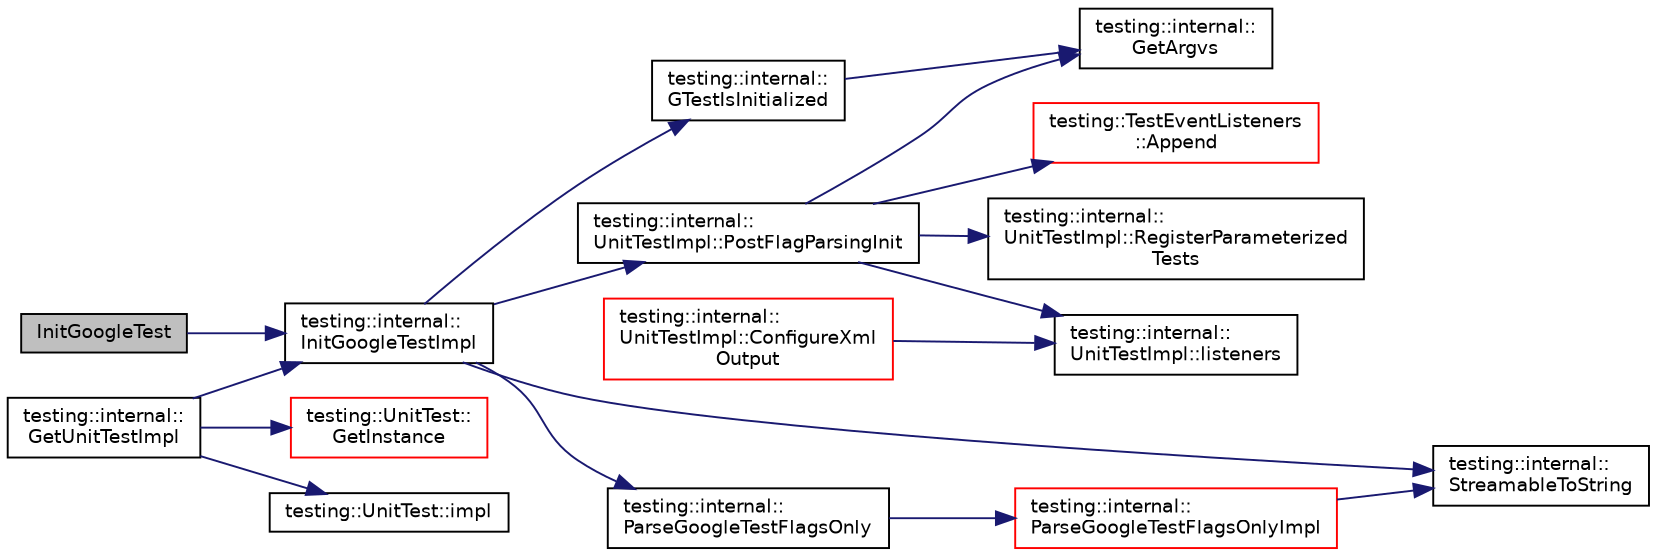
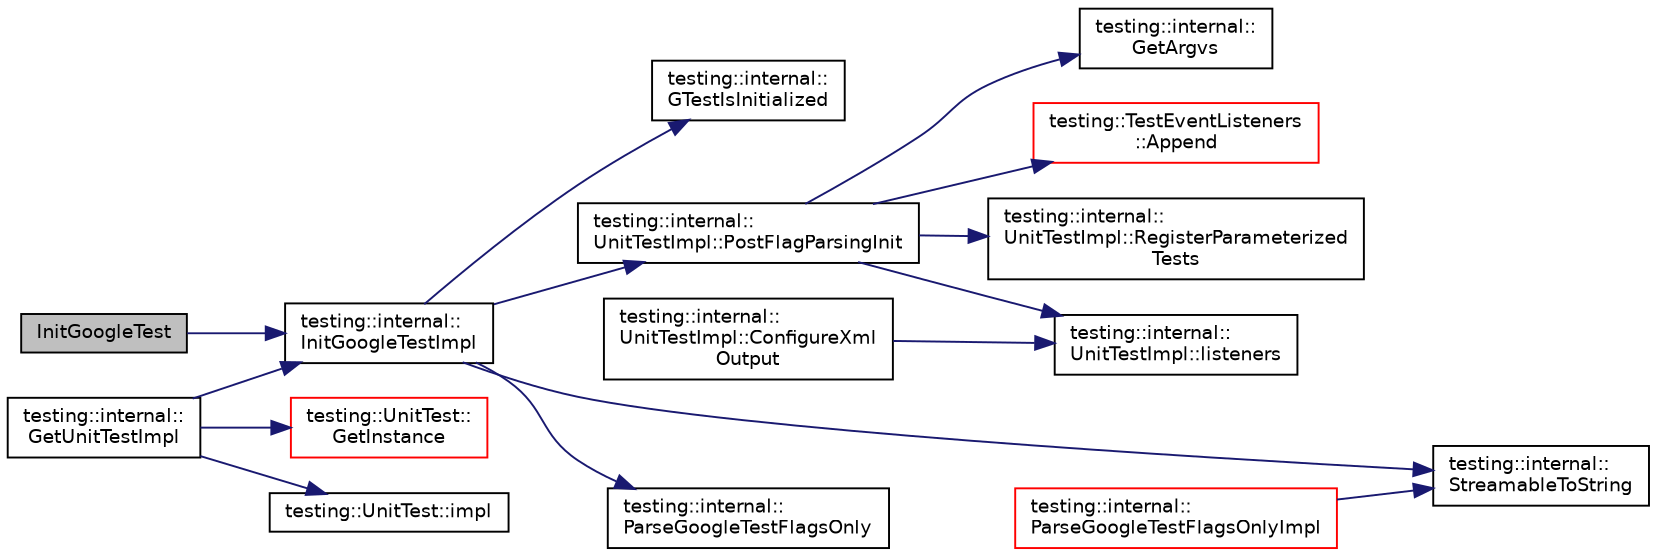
  digraph {
    rankdir=LR
    node [color=black fontname=Helvetica fontsize=10 shape=record]
    edge [color=midnightblue fontname=Helvetica fontsize=10 labelfontname=Helvetica labelfontsize=10 style=solid]
    n1 [fillcolor=grey75 fontcolor=black height=0.2 label=InitGoogleTest style=filled width=0.4]
    n2 [height=0.2 label="testing::internal::\lInitGoogleTestImpl" width=0.4]
    n3 [height=0.2 label="testing::internal::\lGTestIsInitialized" width=0.4]
    n4 [height=0.2 label="testing::internal::\lParseGoogleTestFlagsOnly" width=0.4]
    n5 [height=0.2 label="testing::internal::\lStreamableToString" width=0.4]
    n6 [height=0.2 label="testing::internal::\lUnitTestImpl::PostFlagParsingInit" width=0.4]
    n7 [height=0.2 label="testing::internal::\lGetUnitTestImpl" width=0.4]
    n8 [color=red height=0.2 label="testing::UnitTest::\lGetInstance" width=0.4]
    n9 [height=0.2 label="testing::UnitTest::impl" width=0.4]
    n10 [height=0.2 label="testing::internal::\lGetArgvs" width=0.4]
    n11 [color=red height=0.2 label="testing::internal::\lParseGoogleTestFlagsOnlyImpl" width=0.4]
    n12 [color=red height=0.2 label="testing::TestEventListeners\l::Append" width=0.4]
    n13 [height=0.2 label="testing::internal::\lUnitTestImpl::listeners" width=0.4]
    n14 [height=0.2 label="testing::internal::\lUnitTestImpl::RegisterParameterized\lTests" width=0.4]
-   n15 [color=red height=0.2 label="testing::internal::\lUnitTestImpl::ConfigureXml\lOutput" width=0.4]
+   n15 [height=0.2 label="testing::internal::\lUnitTestImpl::ConfigureXml\lOutput" width=0.4]
    n1 -> n2
    n2 -> n3
    n2 -> n4
    n2 -> n5
    n2 -> n6
-   n3 -> n10
-   n4 -> n11
    n6 -> n10
    n6 -> n12
    n6 -> n13
    n6 -> n14
    n7 -> n2
    n7 -> n8
    n7 -> n9
    n11 -> n5
    n15 -> n13
  }
